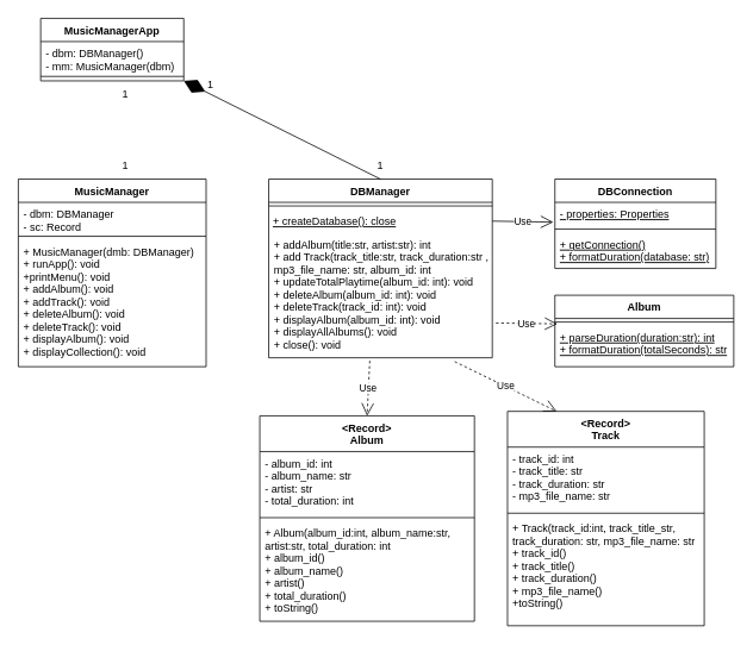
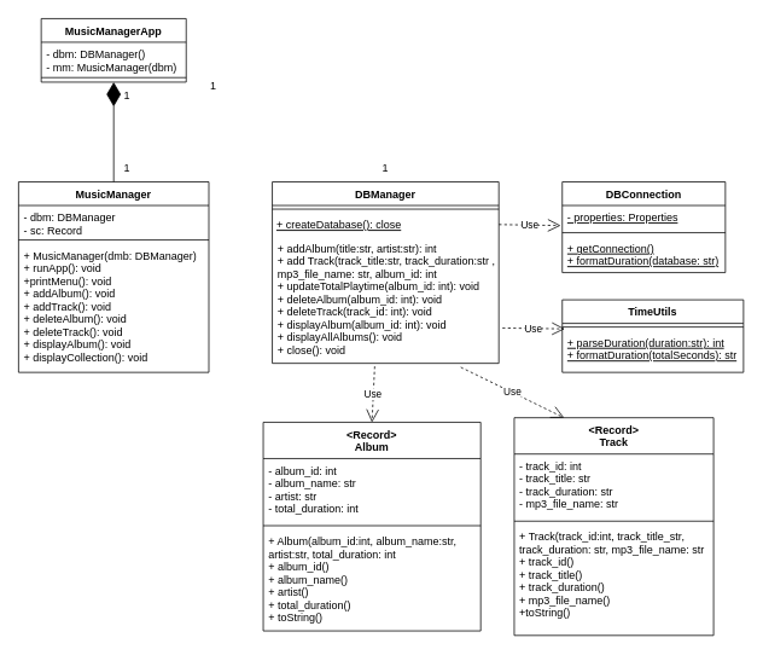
  <mxCell id="0" />
  <mxCell id="1" parent="0" />
  <mxCell id="2" value="&lt;Record&gt;&#10;Album" style="swimlane;fontStyle=1;align=center;verticalAlign=top;childLayout=stackLayout;horizontal=1;startSize=40;horizontalStack=0;resizeParent=1;resizeParentMax=0;resizeLast=0;collapsible=1;marginBottom=0;" vertex="1" parent="1"><mxGeometry x="290" y="465" width="240" height="230" as="geometry" /></mxCell>
  <mxCell id="3" value="- album_id: int&#10;- album_name: str&#10;- artist: str&#10;- total_duration: int" style="text;strokeColor=none;fillColor=none;align=left;verticalAlign=top;spacingLeft=4;spacingRight=4;overflow=hidden;rotatable=0;points=[[0,0.5],[1,0.5]];portConstraint=eastwest;" vertex="1" parent="2"><mxGeometry y="40" width="240" height="70" as="geometry" /></mxCell>
  <mxCell id="4" value="" style="line;strokeWidth=1;fillColor=none;align=left;verticalAlign=middle;spacingTop=-1;spacingLeft=3;spacingRight=3;rotatable=0;labelPosition=right;points=[];portConstraint=eastwest;" vertex="1" parent="2"><mxGeometry y="110" width="240" height="8" as="geometry" /></mxCell>
  <mxCell id="5" value="+ Album(album_id:int, album_name:str,&#10;artist:str, total_duration: int&#10;+ album_id()&#10;+ album_name()&#10;+ artist()&#10;+ total_duration()&#10;+ toString()" style="text;strokeColor=none;fillColor=none;align=left;verticalAlign=top;spacingLeft=4;spacingRight=4;overflow=hidden;rotatable=0;points=[[0,0.5],[1,0.5]];portConstraint=eastwest;" vertex="1" parent="2"><mxGeometry y="118" width="240" height="112" as="geometry" /></mxCell>
  <mxCell id="6" value="&lt;Record&gt;&#10;Track" style="swimlane;fontStyle=1;align=center;verticalAlign=top;childLayout=stackLayout;horizontal=1;startSize=40;horizontalStack=0;resizeParent=1;resizeParentMax=0;resizeLast=0;collapsible=1;marginBottom=0;" vertex="1" parent="1"><mxGeometry x="567" y="460" width="220" height="240" as="geometry" /></mxCell>
  <mxCell id="7" value="- track_id: int&#10;- track_title: str&#10;- track_duration: str&#10;- mp3_file_name: str" style="text;strokeColor=none;fillColor=none;align=left;verticalAlign=top;spacingLeft=4;spacingRight=4;overflow=hidden;rotatable=0;points=[[0,0.5],[1,0.5]];portConstraint=eastwest;" vertex="1" parent="6"><mxGeometry y="40" width="220" height="70" as="geometry" /></mxCell>
  <mxCell id="8" value="" style="line;strokeWidth=1;fillColor=none;align=left;verticalAlign=middle;spacingTop=-1;spacingLeft=3;spacingRight=3;rotatable=0;labelPosition=right;points=[];portConstraint=eastwest;" vertex="1" parent="6"><mxGeometry y="110" width="220" height="8" as="geometry" /></mxCell>
  <mxCell id="9" value="+ Track(track_id:int, track_title_str,&#10;track_duration: str, mp3_file_name: str&#10;+ track_id()&#10;+ track_title()&#10;+ track_duration()&#10;+ mp3_file_name()&#10;+toString()" style="text;strokeColor=none;fillColor=none;align=left;verticalAlign=top;spacingLeft=4;spacingRight=4;overflow=hidden;rotatable=0;points=[[0,0.5],[1,0.5]];portConstraint=eastwest;" vertex="1" parent="6"><mxGeometry y="118" width="220" height="122" as="geometry" /></mxCell>
  <mxCell id="10" value="MusicManagerApp" style="swimlane;fontStyle=1;align=center;verticalAlign=top;childLayout=stackLayout;horizontal=1;startSize=26;horizontalStack=0;resizeParent=1;resizeParentMax=0;resizeLast=0;collapsible=1;marginBottom=0;" vertex="1" parent="1"><mxGeometry x="45" y="20" width="160" height="70" as="geometry" /></mxCell>
  <mxCell id="11" value="- dbm: DBManager()&#10;- mm: MusicManager(dbm)" style="text;strokeColor=none;fillColor=none;align=left;verticalAlign=top;spacingLeft=4;spacingRight=4;overflow=hidden;rotatable=0;points=[[0,0.5],[1,0.5]];portConstraint=eastwest;" vertex="1" parent="10"><mxGeometry y="26" width="160" height="34" as="geometry" /></mxCell>
  <mxCell id="12" value="" style="line;strokeWidth=1;fillColor=none;align=left;verticalAlign=middle;spacingTop=-1;spacingLeft=3;spacingRight=3;rotatable=0;labelPosition=right;points=[];portConstraint=eastwest;" vertex="1" parent="10"><mxGeometry y="60" width="160" height="10" as="geometry" /></mxCell>
  <mxCell id="13" value="MusicManager" style="swimlane;fontStyle=1;align=center;verticalAlign=top;childLayout=stackLayout;horizontal=1;startSize=26;horizontalStack=0;resizeParent=1;resizeParentMax=0;resizeLast=0;collapsible=1;marginBottom=0;" vertex="1" parent="1"><mxGeometry x="20" y="200" width="210" height="210" as="geometry" /></mxCell>
  <mxCell id="14" value="- dbm: DBManager&#10;- sc: Record" style="text;strokeColor=none;fillColor=none;align=left;verticalAlign=top;spacingLeft=4;spacingRight=4;overflow=hidden;rotatable=0;points=[[0,0.5],[1,0.5]];portConstraint=eastwest;" vertex="1" parent="13"><mxGeometry y="26" width="210" height="34" as="geometry" /></mxCell>
  <mxCell id="15" value="" style="line;strokeWidth=1;fillColor=none;align=left;verticalAlign=middle;spacingTop=-1;spacingLeft=3;spacingRight=3;rotatable=0;labelPosition=right;points=[];portConstraint=eastwest;" vertex="1" parent="13"><mxGeometry y="60" width="210" height="8" as="geometry" /></mxCell>
  <mxCell id="16" value="+ MusicManager(dmb: DBManager)&#10;+ runApp(): void&#10;+printMenu(): void&#10;+ addAlbum(): void&#10;+ addTrack(): void&#10;+ deleteAlbum(): void&#10;+ deleteTrack(): void&#10;+ displayAlbum(): void&#10;+ displayCollection(): void" style="text;strokeColor=none;fillColor=none;align=left;verticalAlign=top;spacingLeft=4;spacingRight=4;overflow=hidden;rotatable=0;points=[[0,0.5],[1,0.5]];portConstraint=eastwest;" vertex="1" parent="13"><mxGeometry y="68" width="210" height="142" as="geometry" /></mxCell>
  <mxCell id="17" value="DBManager" style="swimlane;fontStyle=1;align=center;verticalAlign=top;childLayout=stackLayout;horizontal=1;startSize=26;horizontalStack=0;resizeParent=1;resizeParentMax=0;resizeLast=0;collapsible=1;marginBottom=0;" vertex="1" parent="1"><mxGeometry x="300" y="200" width="250" height="200" as="geometry" /></mxCell>
  <mxCell id="18" value="" style="line;strokeWidth=1;fillColor=none;align=left;verticalAlign=middle;spacingTop=-1;spacingLeft=3;spacingRight=3;rotatable=0;labelPosition=right;points=[];portConstraint=eastwest;" vertex="1" parent="17"><mxGeometry y="26" width="250" height="8" as="geometry" /></mxCell>
  <mxCell id="19" value="+ createDatabase(): close" style="text;align=left;fontStyle=4;verticalAlign=middle;spacingLeft=3;spacingRight=3;strokeColor=none;rotatable=0;points=[[0,0.5],[1,0.5]];portConstraint=eastwest;" vertex="1" parent="17"><mxGeometry y="34" width="250" height="26" as="geometry" /></mxCell>
  <mxCell id="20" value="+ addAlbum(title:str, artist:str): int&#10;+ add Track(track_title:str, track_duration:str ,&#10;mp3_file_name: str, album_id: int&#10;+ updateTotalPlaytime(album_id: int): void&#10;+ deleteAlbum(album_id: int): void&#10;+ deleteTrack(track_id: int): void&#10;+ displayAlbum(album_id: int): void&#10;+ displayAllAlbums(): void&#10;+ close(): void&#10;" style="text;strokeColor=none;fillColor=none;align=left;verticalAlign=top;spacingLeft=4;spacingRight=4;overflow=hidden;rotatable=0;points=[[0,0.5],[1,0.5]];portConstraint=eastwest;" vertex="1" parent="17"><mxGeometry y="60" width="250" height="140" as="geometry" /></mxCell>
  <mxCell id="21" value="DBConnection" style="swimlane;fontStyle=1;align=center;verticalAlign=top;childLayout=stackLayout;horizontal=1;startSize=26;horizontalStack=0;resizeParent=1;resizeParentMax=0;resizeLast=0;collapsible=1;marginBottom=0;" vertex="1" parent="1"><mxGeometry x="620" y="200" width="180" height="100" as="geometry" /></mxCell>
  <mxCell id="22" value="- properties: Properties" style="text;strokeColor=none;fillColor=none;align=left;verticalAlign=top;spacingLeft=4;spacingRight=4;overflow=hidden;rotatable=0;points=[[0,0.5],[1,0.5]];portConstraint=eastwest;fontStyle=4" vertex="1" parent="21"><mxGeometry y="26" width="180" height="26" as="geometry" /></mxCell>
  <mxCell id="23" value="" style="line;strokeWidth=1;fillColor=none;align=left;verticalAlign=middle;spacingTop=-1;spacingLeft=3;spacingRight=3;rotatable=0;labelPosition=right;points=[];portConstraint=eastwest;" vertex="1" parent="21"><mxGeometry y="52" width="180" height="8" as="geometry" /></mxCell>
  <mxCell id="24" value="+ getConnection()&#10;+ formatDuration(database: str)" style="text;strokeColor=none;fillColor=none;align=left;verticalAlign=top;spacingLeft=4;spacingRight=4;overflow=hidden;rotatable=0;points=[[0,0.5],[1,0.5]];portConstraint=eastwest;fontStyle=4" vertex="1" parent="21"><mxGeometry y="60" width="180" height="40" as="geometry" /></mxCell>
- <mxCell id="25" value="Album" style="swimlane;fontStyle=1;align=center;verticalAlign=top;childLayout=stackLayout;horizontal=1;startSize=26;horizontalStack=0;resizeParent=1;resizeParentMax=0;resizeLast=0;collapsible=1;marginBottom=0;" vertex="1" parent="1"><mxGeometry x="620" y="330" width="200" height="80" as="geometry" /></mxCell>
+ <mxCell id="25" value="TimeUtils" style="swimlane;fontStyle=1;align=center;verticalAlign=top;childLayout=stackLayout;horizontal=1;startSize=26;horizontalStack=0;resizeParent=1;resizeParentMax=0;resizeLast=0;collapsible=1;marginBottom=0;" vertex="1" parent="1"><mxGeometry x="620" y="330" width="200" height="80" as="geometry" /></mxCell>
  <mxCell id="26" value="" style="line;strokeWidth=1;fillColor=none;align=left;verticalAlign=middle;spacingTop=-1;spacingLeft=3;spacingRight=3;rotatable=0;labelPosition=right;points=[];portConstraint=eastwest;" vertex="1" parent="25"><mxGeometry y="26" width="200" height="8" as="geometry" /></mxCell>
  <mxCell id="27" value="+ parseDuration(duration:str): int&#10;+ formatDuration(totalSeconds): str" style="text;strokeColor=none;fillColor=none;align=left;verticalAlign=top;spacingLeft=4;spacingRight=4;overflow=hidden;rotatable=0;points=[[0,0.5],[1,0.5]];portConstraint=eastwest;fontStyle=4" vertex="1" parent="25"><mxGeometry y="34" width="200" height="46" as="geometry" /></mxCell>
+ <mxCell id="28" value="" style="endArrow=diamondThin;endFill=1;endSize=24;html=1;rounded=0;exitX=0.5;exitY=0;exitDx=0;exitDy=0;entryX=0.5;entryY=1;entryDx=0;entryDy=0;" edge="1" parent="1" source="13" target="10"><mxGeometry width="160" relative="1" as="geometry"><mxPoint x="210" y="320" as="sourcePoint" /><mxPoint x="370" y="320" as="targetPoint" /></mxGeometry></mxCell>
  <mxCell id="29" value="1" style="text;html=1;strokeColor=none;fillColor=none;align=center;verticalAlign=middle;whiteSpace=wrap;rounded=0;" vertex="1" parent="1"><mxGeometry x="110" y="90" width="60" height="30" as="geometry" /></mxCell>
  <mxCell id="30" value="1" style="text;html=1;strokeColor=none;fillColor=none;align=center;verticalAlign=middle;whiteSpace=wrap;rounded=0;" vertex="1" parent="1"><mxGeometry x="110" y="170" width="60" height="30" as="geometry" /></mxCell>
- <mxCell id="31" value="" style="endArrow=diamondThin;endFill=1;endSize=24;html=1;rounded=0;exitX=0.5;exitY=0;exitDx=0;exitDy=0;entryX=1;entryY=1;entryDx=0;entryDy=0;" edge="1" parent="1" source="17" target="10"><mxGeometry width="160" relative="1" as="geometry"><mxPoint x="424.41" y="180" as="sourcePoint" /><mxPoint x="424.41" y="70" as="targetPoint" /></mxGeometry></mxCell>
  <mxCell id="32" value="1" style="text;html=1;strokeColor=none;fillColor=none;align=center;verticalAlign=middle;whiteSpace=wrap;rounded=0;" vertex="1" parent="1"><mxGeometry x="205" y="80" width="60" height="30" as="geometry" /></mxCell>
  <mxCell id="33" value="1" style="text;html=1;strokeColor=none;fillColor=none;align=center;verticalAlign=middle;whiteSpace=wrap;rounded=0;" vertex="1" parent="1"><mxGeometry x="395" y="170" width="60" height="30" as="geometry" /></mxCell>
- <mxCell id="34" value="Use" style="endArrow=open;endSize=12;dashed=0;html=1;rounded=0;exitX=1;exitY=0.5;exitDx=0;exitDy=0;entryX=-0.01;entryY=0.851;entryDx=0;entryDy=0;entryPerimeter=0;" edge="1" parent="1" source="19" target="22"><mxGeometry width="160" relative="1" as="geometry"><mxPoint x="210" y="440" as="sourcePoint" /><mxPoint x="370" y="440" as="targetPoint" /></mxGeometry></mxCell>
+ <mxCell id="34" value="Use" style="endArrow=open;endSize=12;dashed=1;html=1;rounded=0;exitX=1;exitY=0.5;exitDx=0;exitDy=0;entryX=-0.01;entryY=0.851;entryDx=0;entryDy=0;entryPerimeter=0;" edge="1" parent="1" source="19" target="22"><mxGeometry width="160" relative="1" as="geometry"><mxPoint x="210" y="440" as="sourcePoint" /><mxPoint x="370" y="440" as="targetPoint" /></mxGeometry></mxCell>
  <mxCell id="35" value="Use" style="endArrow=open;endSize=12;dashed=1;html=1;rounded=0;exitX=1.016;exitY=0.722;exitDx=0;exitDy=0;exitPerimeter=0;entryX=0.014;entryY=-0.043;entryDx=0;entryDy=0;entryPerimeter=0;" edge="1" parent="1" source="20" target="27"><mxGeometry width="160" relative="1" as="geometry"><mxPoint x="230" y="440" as="sourcePoint" /><mxPoint x="390" y="440" as="targetPoint" /></mxGeometry></mxCell>
  <mxCell id="36" value="Use" style="endArrow=open;endSize=12;dashed=1;html=1;rounded=0;entryX=0.5;entryY=0;entryDx=0;entryDy=0;exitX=0.452;exitY=1.024;exitDx=0;exitDy=0;exitPerimeter=0;" edge="1" parent="1" source="20" target="2"><mxGeometry width="160" relative="1" as="geometry"><mxPoint x="230" y="440" as="sourcePoint" /><mxPoint x="390" y="440" as="targetPoint" /></mxGeometry></mxCell>
  <mxCell id="37" value="Use" style="endArrow=open;endSize=12;dashed=1;html=1;rounded=0;entryX=0.25;entryY=0;entryDx=0;entryDy=0;exitX=0.832;exitY=1.031;exitDx=0;exitDy=0;exitPerimeter=0;" edge="1" parent="1" source="20" target="6"><mxGeometry width="160" relative="1" as="geometry"><mxPoint x="455" y="430" as="sourcePoint" /><mxPoint x="615" y="430" as="targetPoint" /></mxGeometry></mxCell>
